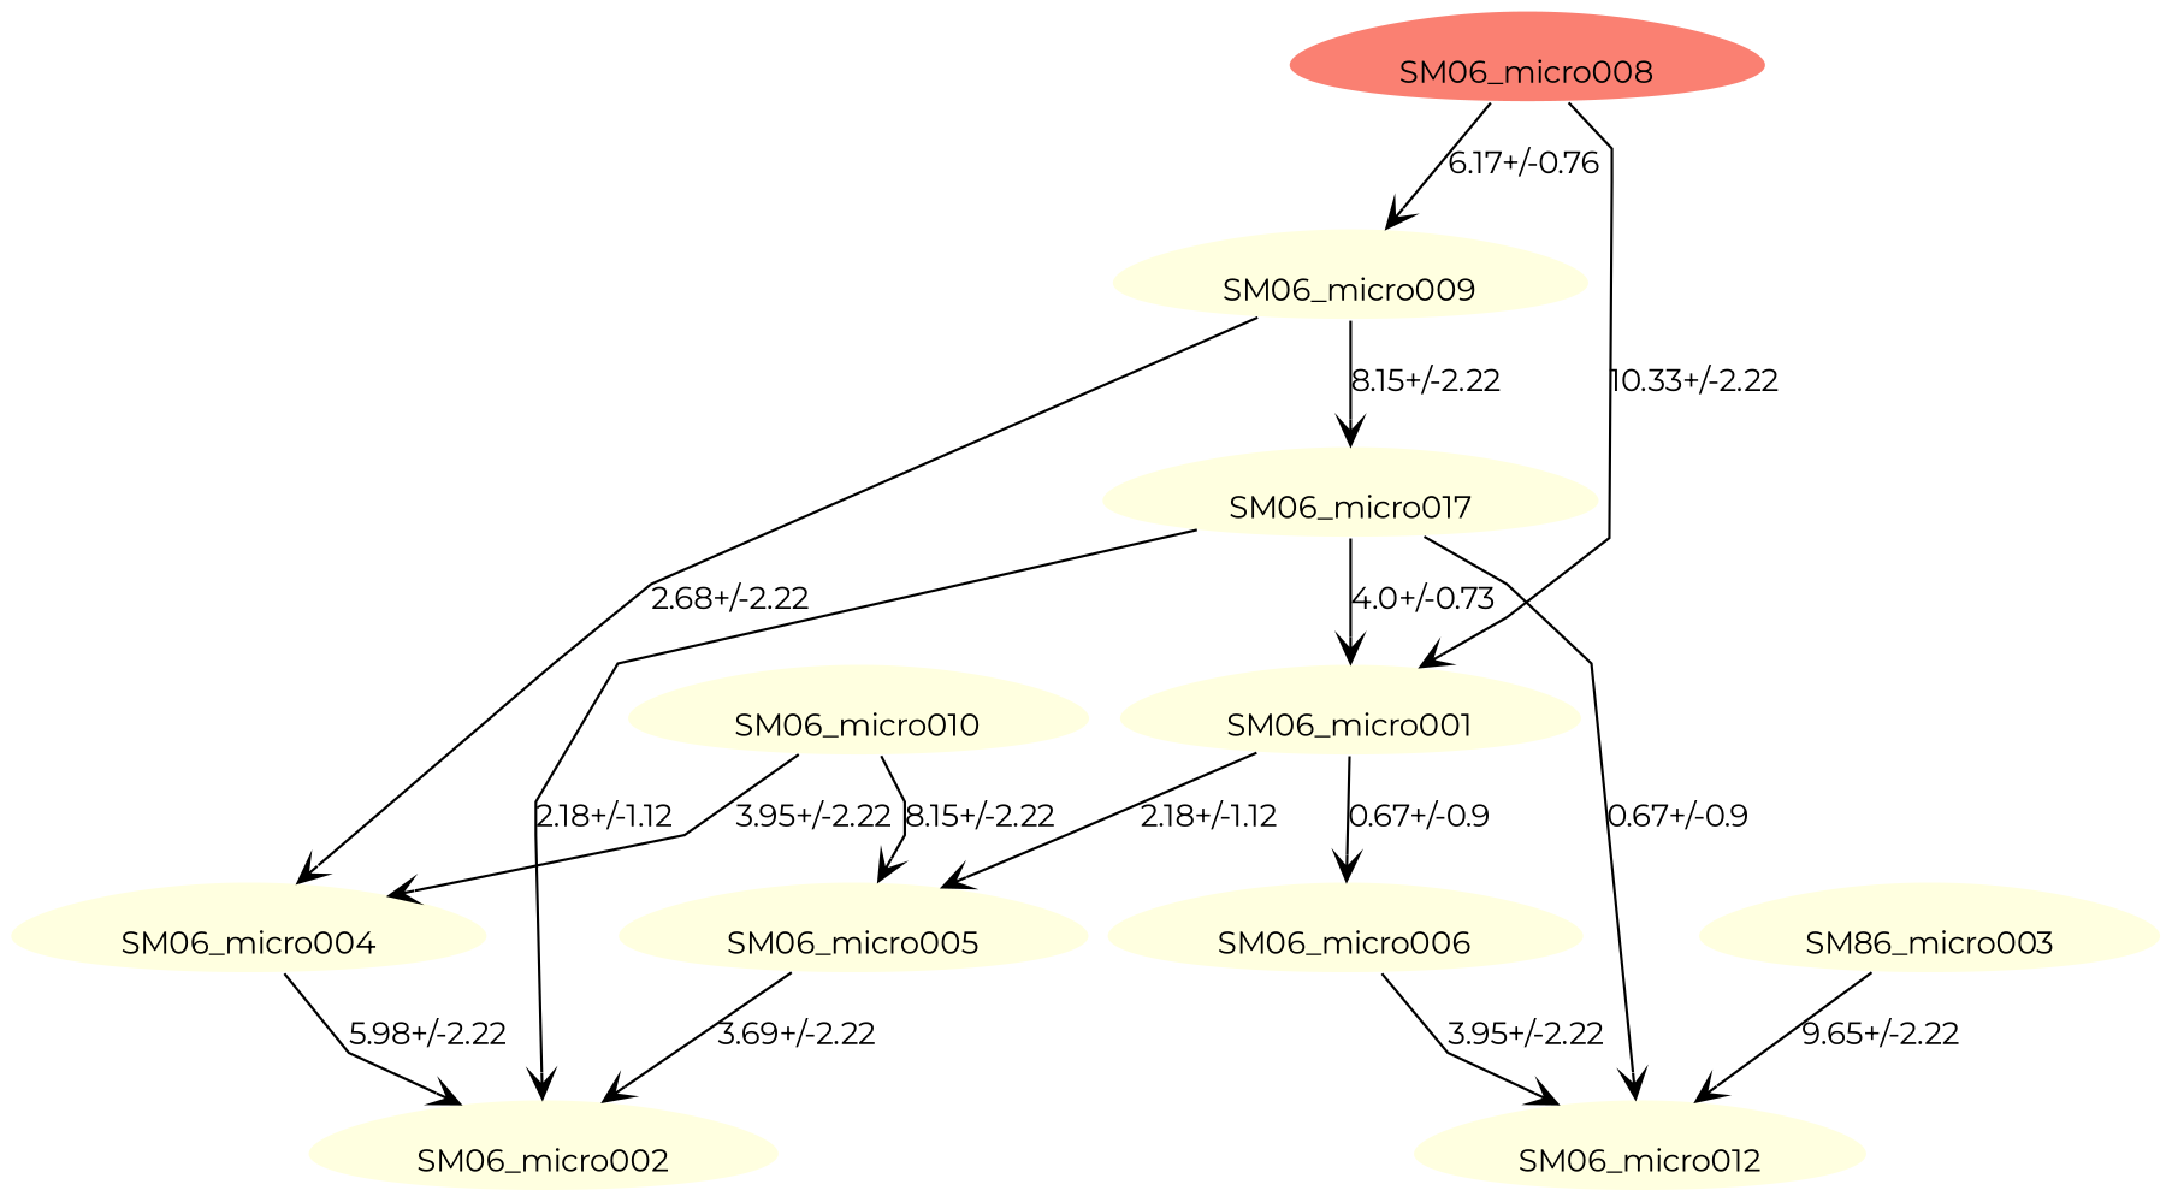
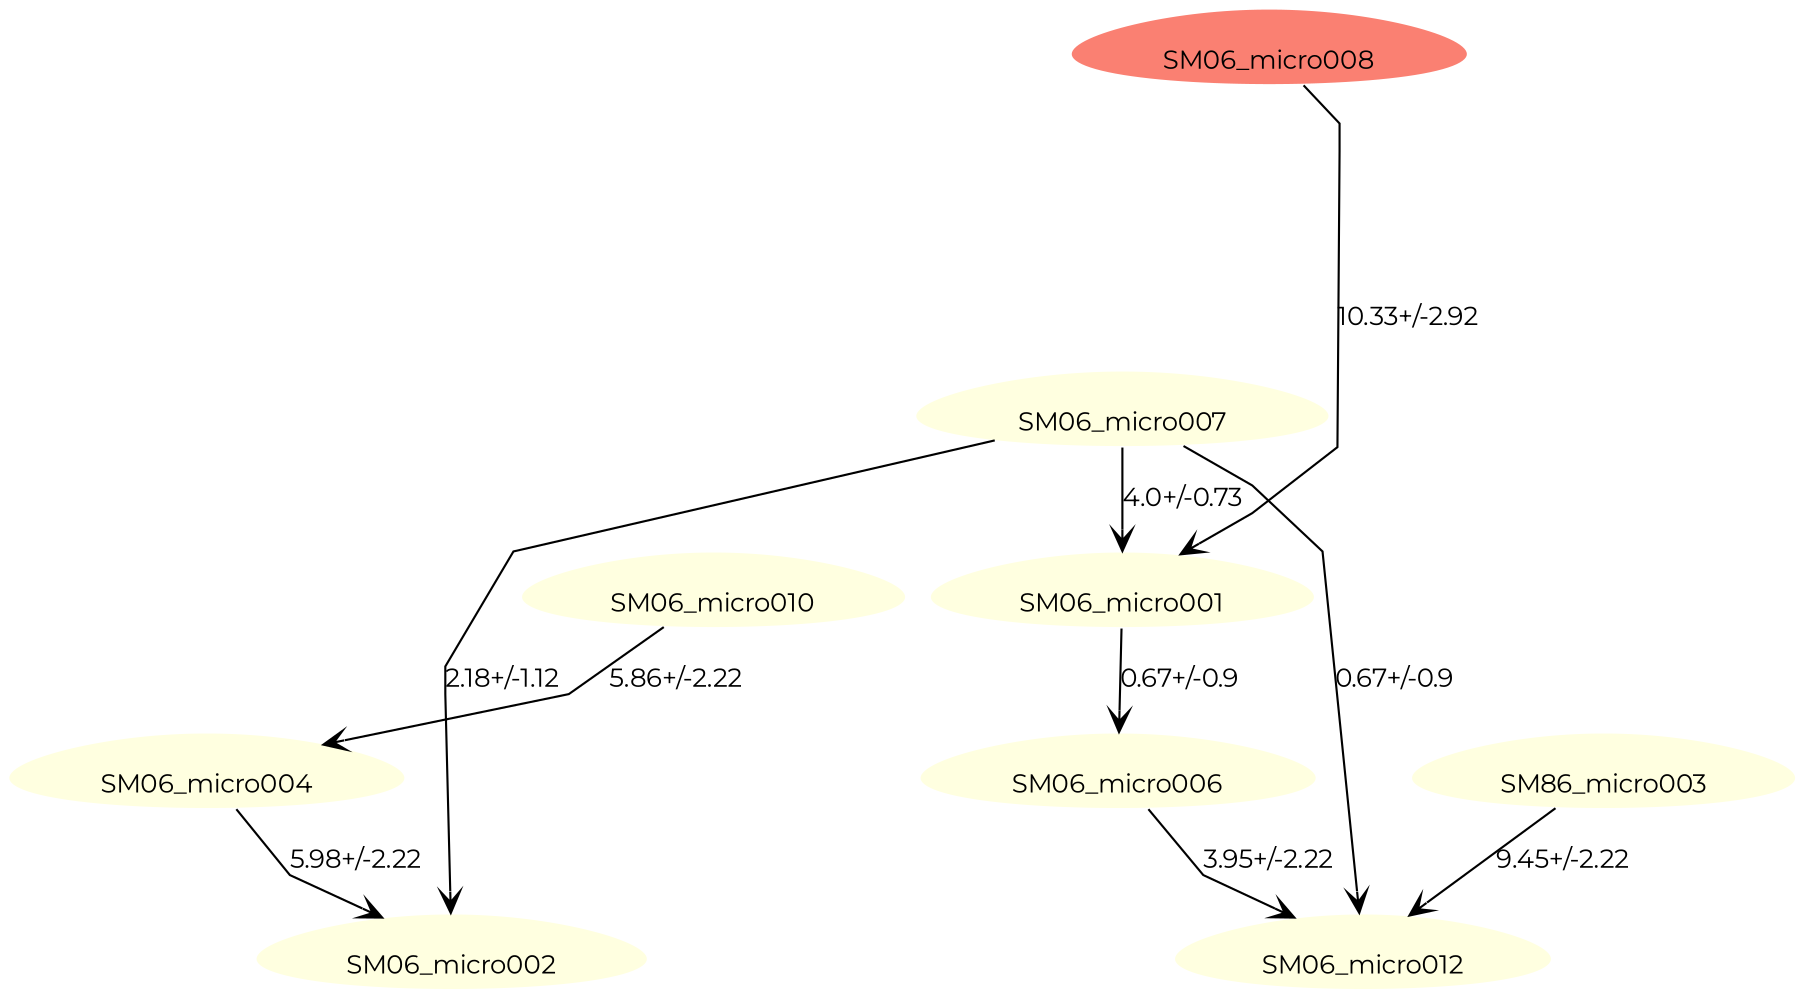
  strict digraph {
    fontname=Montserrat
    splines=polyline
    node [charge=1 color="#ffffff:#92c5de" fillcolor=lightyellow fontcolor=black fontname=Montserrat fontsize=12 labelloc=b penwidth=1 shape=egg style="radial,filled"]
    edge [SEM=2.22 arrowhead=vee fontname=Montserrat fontsize=12 pKa=2.18 splines=polyline]
    SM06_micro001 [charge=0 color="#ffffff:#333333" height=0.5 width=0.79843]
-   SM06_micro009 [charge=0 color="#ffffff:#333333" height=0.5 width=0.79843]
    SM06_micro010 [charge=0 color="#ffffff:#333333" height=0.5 width=0.79843]
    SM06_micro008 [charge=-1 color="#ffffff:#f4a582" fillcolor=salmon height=0.5 width=0.79843]
    SM06_micro004 [height=0.5 width=0.79843]
-   SM06_micro005 [height=0.5 width=0.79843]
-   SM06_micro007 [height=0.5 width=0.79843 label=SM06_micro017]
+   SM06_micro007 [height=0.5 width=0.79843]
    SM06_micro006 [height=0.5 width=0.79843]
    n9 [height=0.5 label=SM86_micro003 width=0.79843]
    SM06_micro002 [charge=2 color="#ffffff:#4393c3" height=0.5 width=0.79843]
    SM06_micro012 [charge=2 color="#ffffff:#4393c3" height=0.5 width=0.79843]
    subgraph sub_1 {
      label="Neutral charge"
      SM06_micro001
-     SM06_micro009
      SM06_micro010
    }
    subgraph sub_2 {
      label="-1 charge"
      SM06_micro008
    }
    subgraph sub_3 {
      label="+1 charge"
      SM06_micro004
-     SM06_micro005
      SM06_micro007
      SM06_micro006
      n9
    }
    subgraph sub_4 {
      label="+2 charge"
      SM06_micro002
      SM06_micro012
    }
-   SM06_micro001 -> SM06_micro005 [SEM=1.12 label="2.18+/-1.12"]
    SM06_micro001 -> SM06_micro006 [SEM=0.9 label="0.67+/-0.9" pKa=0.67]
-   SM06_micro009 -> SM06_micro004 [label="2.68+/-2.22" pKa=2.68]
-   SM06_micro009 -> SM06_micro007 [label="8.15+/-2.22" pKa=8.15]
-   SM06_micro010 -> SM06_micro004 [label="3.95+/-2.22" pKa=5.86]
-   SM06_micro010 -> SM06_micro005 [label="8.15+/-2.22" pKa=8.15]
-   SM06_micro008 -> SM06_micro001 [label="10.33+/-2.22" pKa=10.33]
-   SM06_micro008 -> SM06_micro009 [SEM=0.76 label="6.17+/-0.76" pKa=6.17]
+   SM06_micro010 -> SM06_micro004 [label="5.86+/-2.22" pKa=5.86]
+   SM06_micro008 -> SM06_micro001 [label="10.33+/-2.92" pKa=10.33]
    SM06_micro004 -> SM06_micro002 [label="5.98+/-2.22" pKa=5.98]
-   SM06_micro005 -> SM06_micro002 [label="3.69+/-2.22" pKa=3.69]
    SM06_micro007 -> SM06_micro001 [SEM=0.73 label="4.0+/-0.73" pKa=4.0]
    SM06_micro007 -> SM06_micro002 [SEM=1.12 label="2.18+/-1.12"]
    SM06_micro007 -> SM06_micro012 [SEM=0.9 label="0.67+/-0.9" pKa=0.67]
    SM06_micro006 -> SM06_micro012 [label="3.95+/-2.22" pKa=3.95]
-   n9 -> SM06_micro012 [label="9.65+/-2.22" pKa=9.65]
+   n9 -> SM06_micro012 [label="9.45+/-2.22" pKa=9.65]
  }
